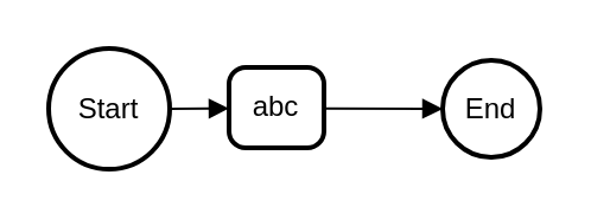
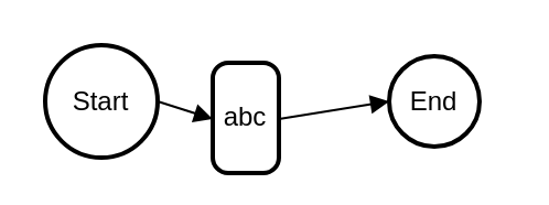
  <mxCell id="0" />
  <mxCell id="1" parent="0" />
  <mxCell id="2" value="Start" style="ellipse;aspect=fixed;strokeWidth=2;whiteSpace=wrap;" vertex="1" parent="1"><mxGeometry x="20" y="20" width="51" height="51" as="geometry" /></mxCell>
- <mxCell id="3" value="abc" style="rounded=1;absoluteArcSize=1;arcSize=14;whiteSpace=wrap;strokeWidth=2;" vertex="1" parent="1"><mxGeometry x="96" y="28" width="40" height="34" as="geometry" /></mxCell>
- <mxCell id="4" value="End" style="ellipse;aspect=fixed;strokeWidth=2;whiteSpace=wrap;" vertex="1" parent="1"><mxGeometry x="186" y="25" width="41" height="41" as="geometry" /></mxCell>
+ <mxCell id="3" value="abc" style="rounded=1;absoluteArcSize=1;arcSize=14;whiteSpace=wrap;strokeWidth=2;" vertex="1" parent="1"><mxGeometry x="96" y="28" width="30" height="50" as="geometry" /></mxCell>
+ <mxCell id="4" value="End" style="ellipse;aspect=fixed;strokeWidth=2;whiteSpace=wrap;" vertex="1" parent="1"><mxGeometry x="176" y="25" width="41" height="41" as="geometry" /></mxCell>
  <mxCell id="5" value="" style="curved=1;startArrow=none;endArrow=block;exitX=0.993;exitY=0.497;entryX=-0.008;entryY=0.51;" edge="1" parent="1" source="2" target="3"><mxGeometry relative="1" as="geometry"><Array as="points" /></mxGeometry></mxCell>
  <mxCell id="6" value="" style="curved=1;startArrow=none;endArrow=block;exitX=1.0;exitY=0.51;entryX=-0.0;entryY=0.496;" edge="1" parent="1" source="3" target="4"><mxGeometry relative="1" as="geometry"><Array as="points" /></mxGeometry></mxCell>
